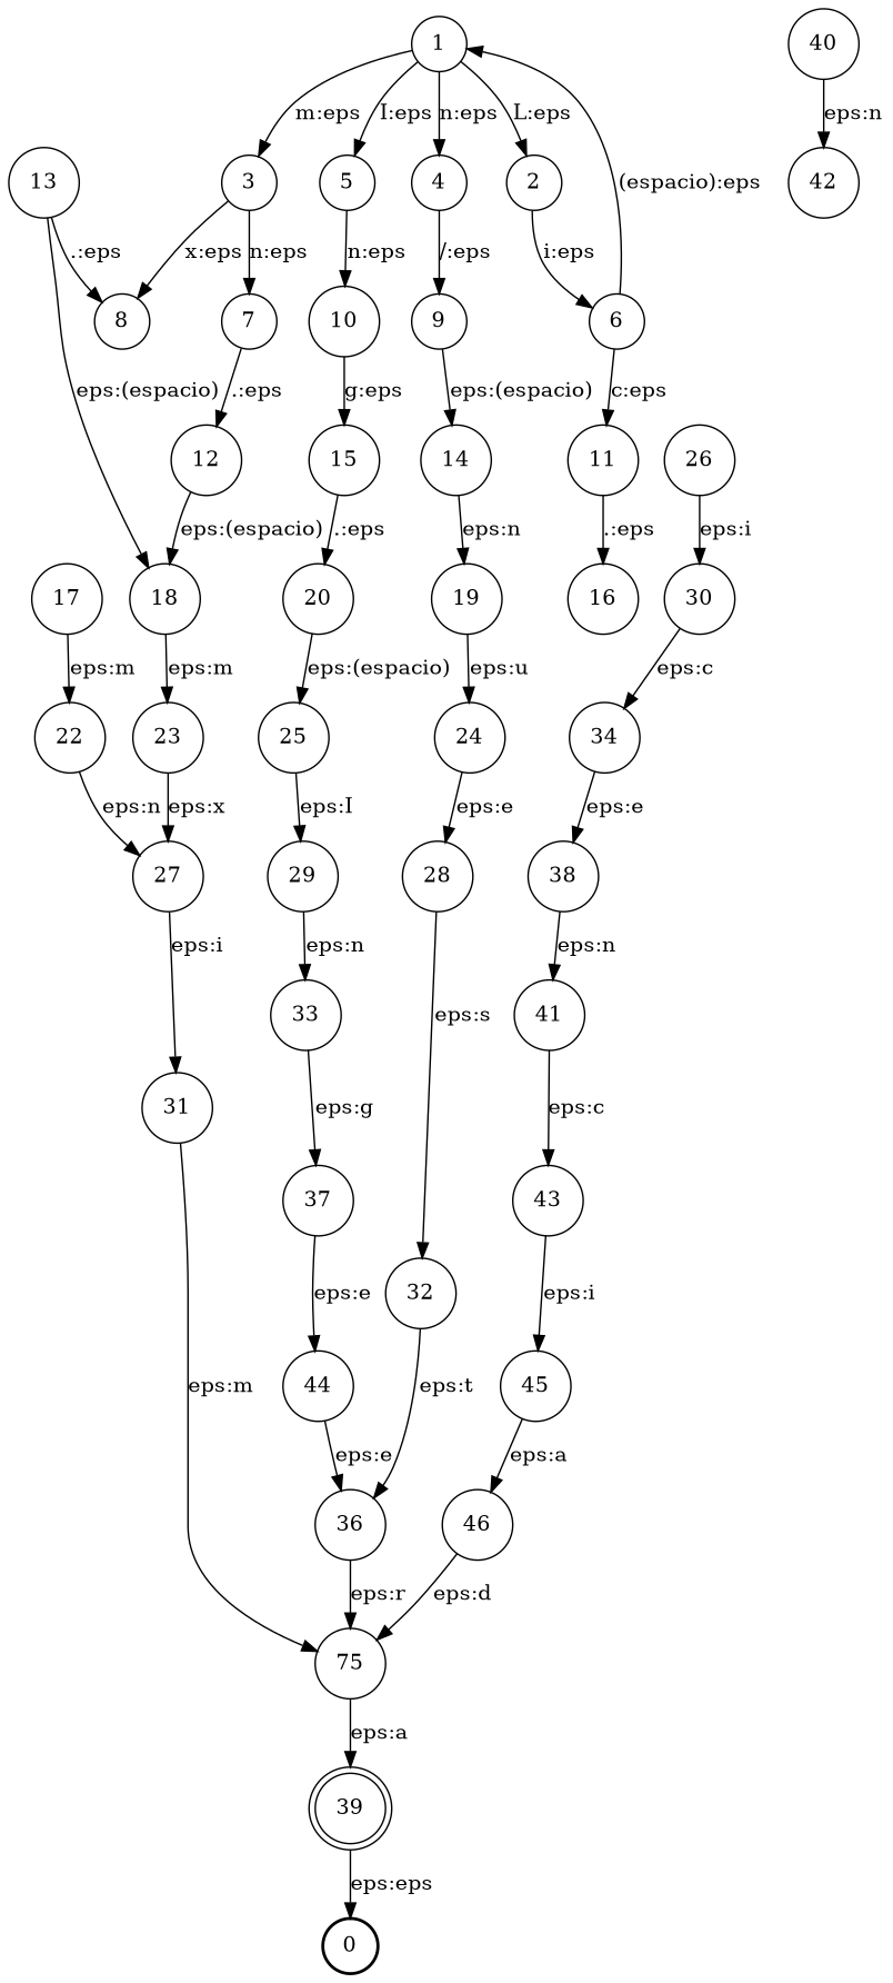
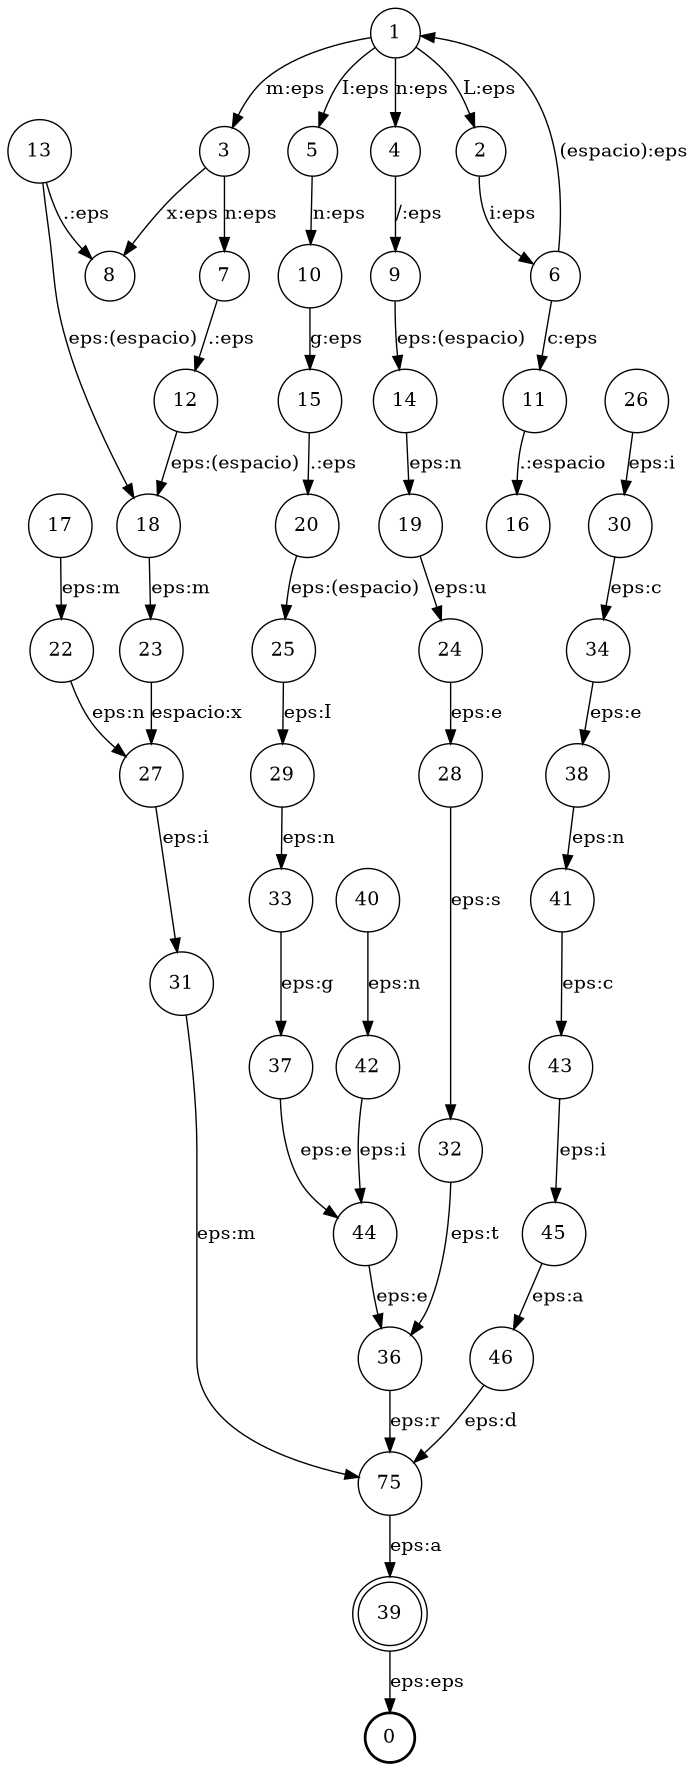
  digraph {
    nodesep=0.25
    rankdir=TB
    ranksep=0.4
    node [fontsize=14 shape=circle style=solid]
    edge [fontsize=14]
    n1 [label=0 style=bold]
    n2 [label=1]
    n3 [label=5]
    n4 [label=4]
    n5 [label=3]
    n6 [label=2]
    n7 [label=10]
    n8 [label=9]
    n9 [label=8]
    n10 [label=7]
    n11 [label=6]
    n12 [label=15]
    n13 [label=14]
    n14 [label=12]
    n15 [label=11]
    n16 [label=16]
    n17 [label=13]
    n18 [label=18]
    n19 [label=19]
    n20 [label=20]
    n21 [label=17]
    n22 [label=22]
    n23 [label=23]
    n24 [label=24]
    n25 [label=25]
    n26 [label=27]
    n27 [label=28]
    n28 [label=29]
    n29 [label=26]
    n30 [label=30]
    n31 [label=31]
    n32 [label=32]
    n33 [label=33]
    n34 [label=34]
    n35 [label=75]
    n36 [label=36]
    n37 [label=37]
    n38 [label=38]
    n39 [label=39 shape=doublecircle]
    n40 [label=44]
    n41 [label=41]
    n42 [label=40]
    n43 [label=42]
    n44 [label=43]
    n45 [label=45]
    n46 [label=46]
    n2 -> n3 [label="I:eps"]
    n2 -> n4 [label="n:eps"]
    n2 -> n5 [label="m:eps"]
    n2 -> n6 [label="L:eps"]
    n3 -> n7 [label="n:eps"]
    n4 -> n8 [label="/:eps"]
    n5 -> n9 [label="x:eps"]
    n5 -> n10 [label="n:eps"]
    n6 -> n11 [label="i:eps"]
    n7 -> n12 [label="g:eps"]
    n8 -> n13 [label="eps:(espacio)"]
    n10 -> n14 [label=".:eps"]
    n11 -> n2 [label="(espacio):eps"]
    n11 -> n15 [label="c:eps"]
    n12 -> n20 [label=".:eps"]
    n13 -> n19 [label="eps:n"]
    n14 -> n18 [label="eps:(espacio)"]
-   n15 -> n16 [label=".:eps"]
+   n15 -> n16 [label=".:espacio"]
    n17 -> n9 [label=".:eps"]
    n17 -> n18 [label="eps:(espacio)"]
    n18 -> n23 [label="eps:m"]
    n19 -> n24 [label="eps:u"]
    n20 -> n25 [label="eps:(espacio)"]
    n21 -> n22 [label="eps:m"]
    n22 -> n26 [label="eps:n"]
-   n23 -> n26 [label="eps:x"]
+   n23 -> n26 [label="espacio:x"]
    n24 -> n27 [label="eps:e"]
    n25 -> n28 [label="eps:I"]
    n26 -> n31 [label="eps:i"]
    n27 -> n32 [label="eps:s"]
    n28 -> n33 [label="eps:n"]
    n29 -> n30 [label="eps:i"]
    n30 -> n34 [label="eps:c"]
    n31 -> n35 [label="eps:m"]
    n32 -> n36 [label="eps:t"]
    n33 -> n37 [label="eps:g"]
    n34 -> n38 [label="eps:e"]
    n35 -> n39 [label="eps:a"]
    n36 -> n35 [label="eps:r"]
    n37 -> n40 [label="eps:e"]
    n38 -> n41 [label="eps:n"]
    n39 -> n1 [label="eps:eps"]
    n40 -> n36 [label="eps:e"]
    n41 -> n44 [label="eps:c"]
    n42 -> n43 [label="eps:n"]
+   n43 -> n40 [label="eps:i"]
    n44 -> n45 [label="eps:i"]
    n45 -> n46 [label="eps:a"]
    n46 -> n35 [label="eps:d"]
  }
